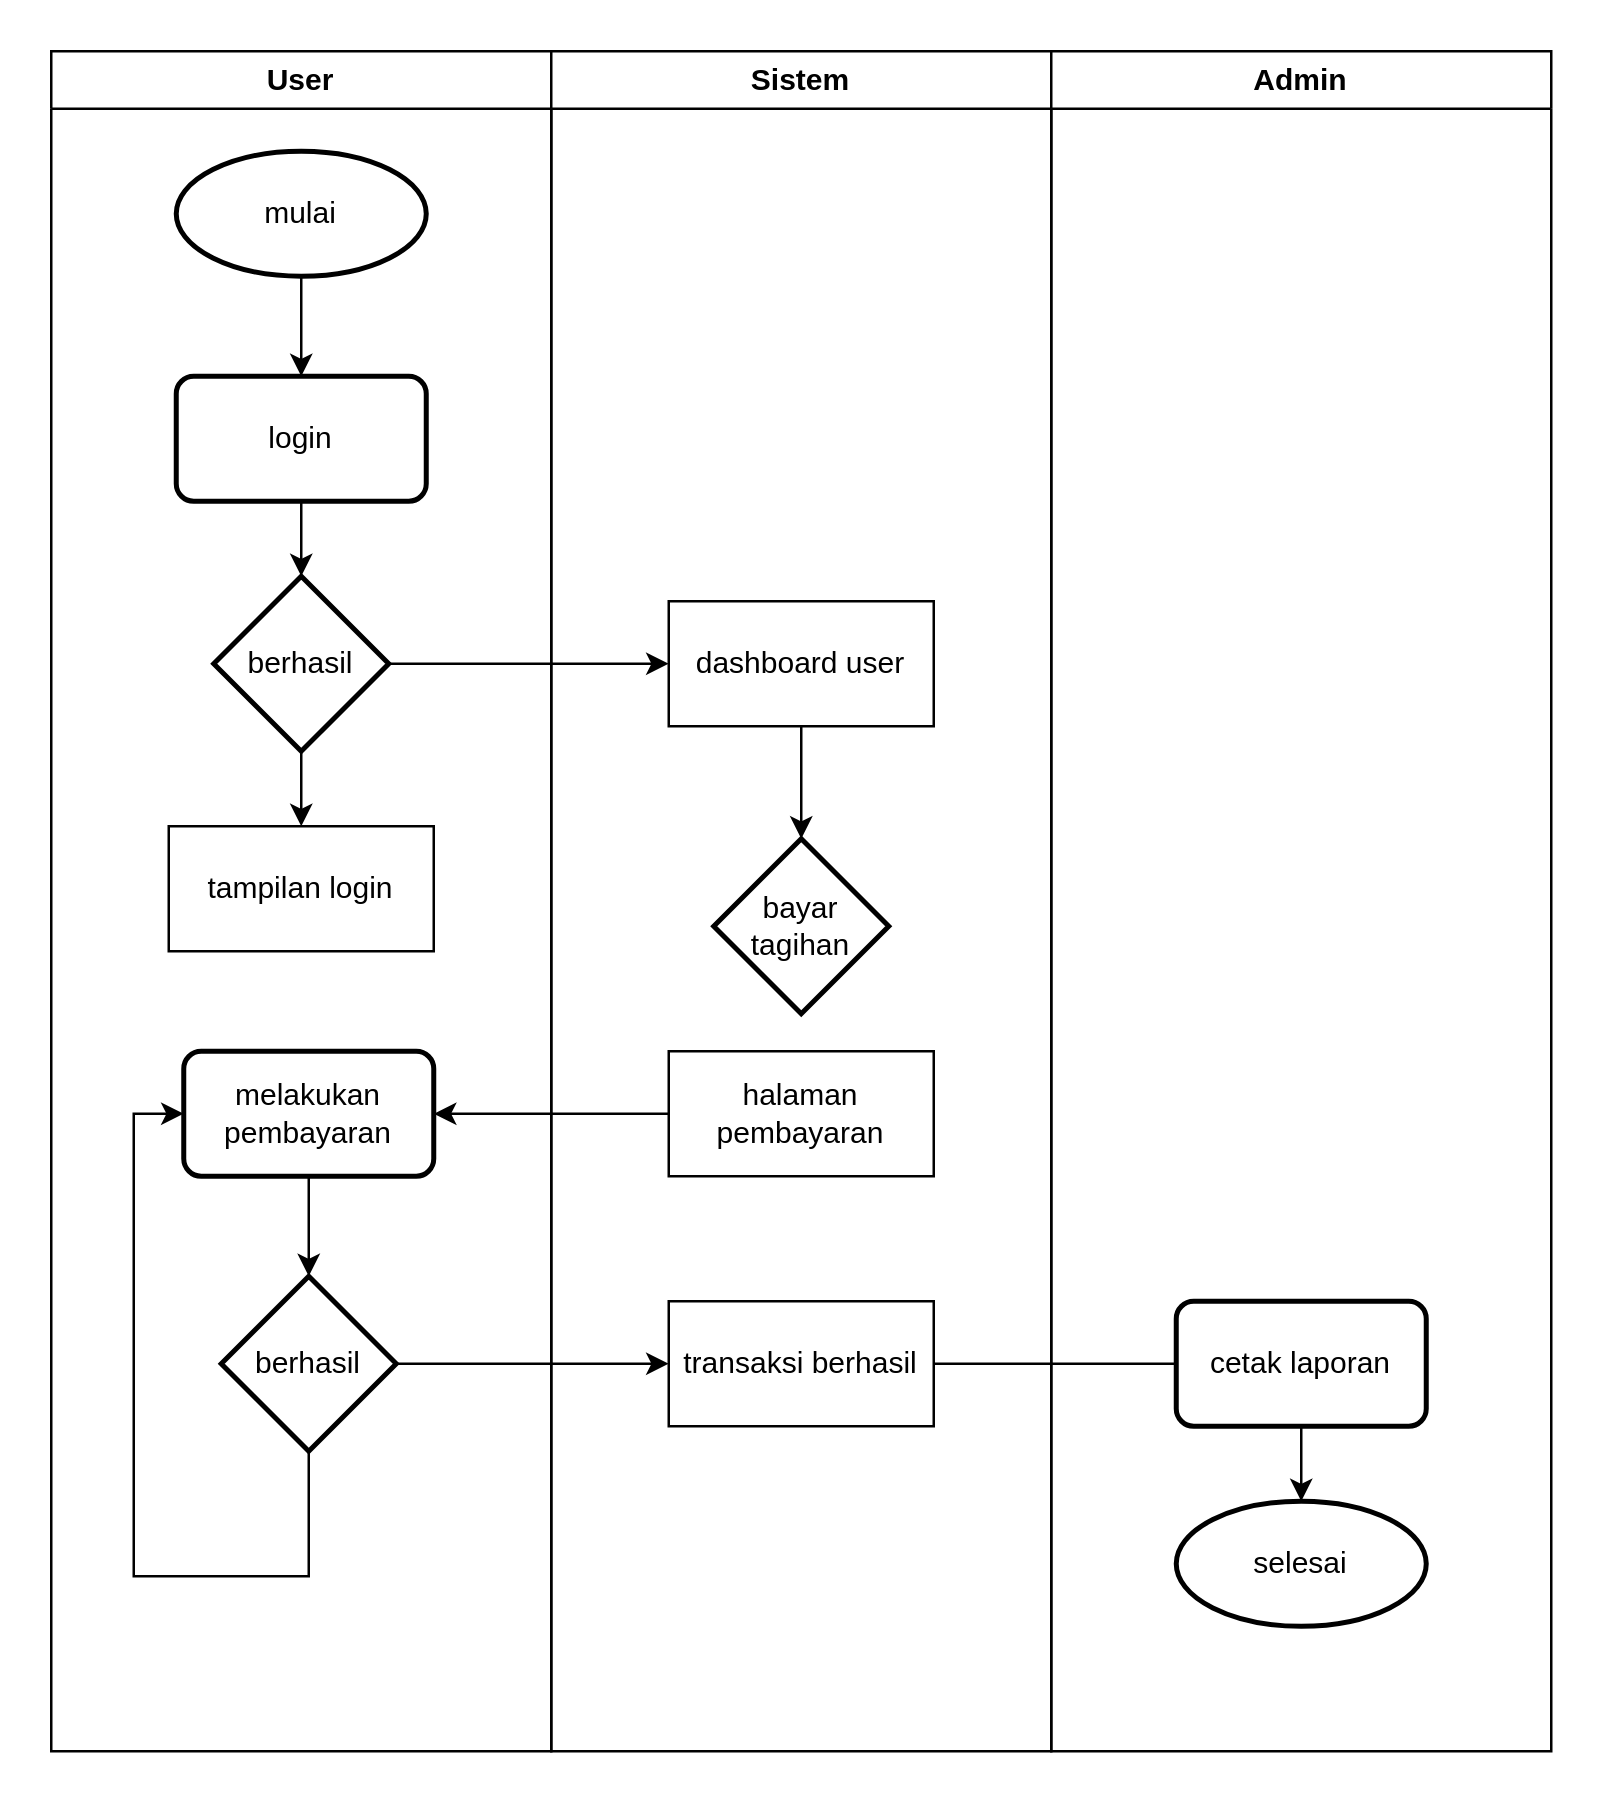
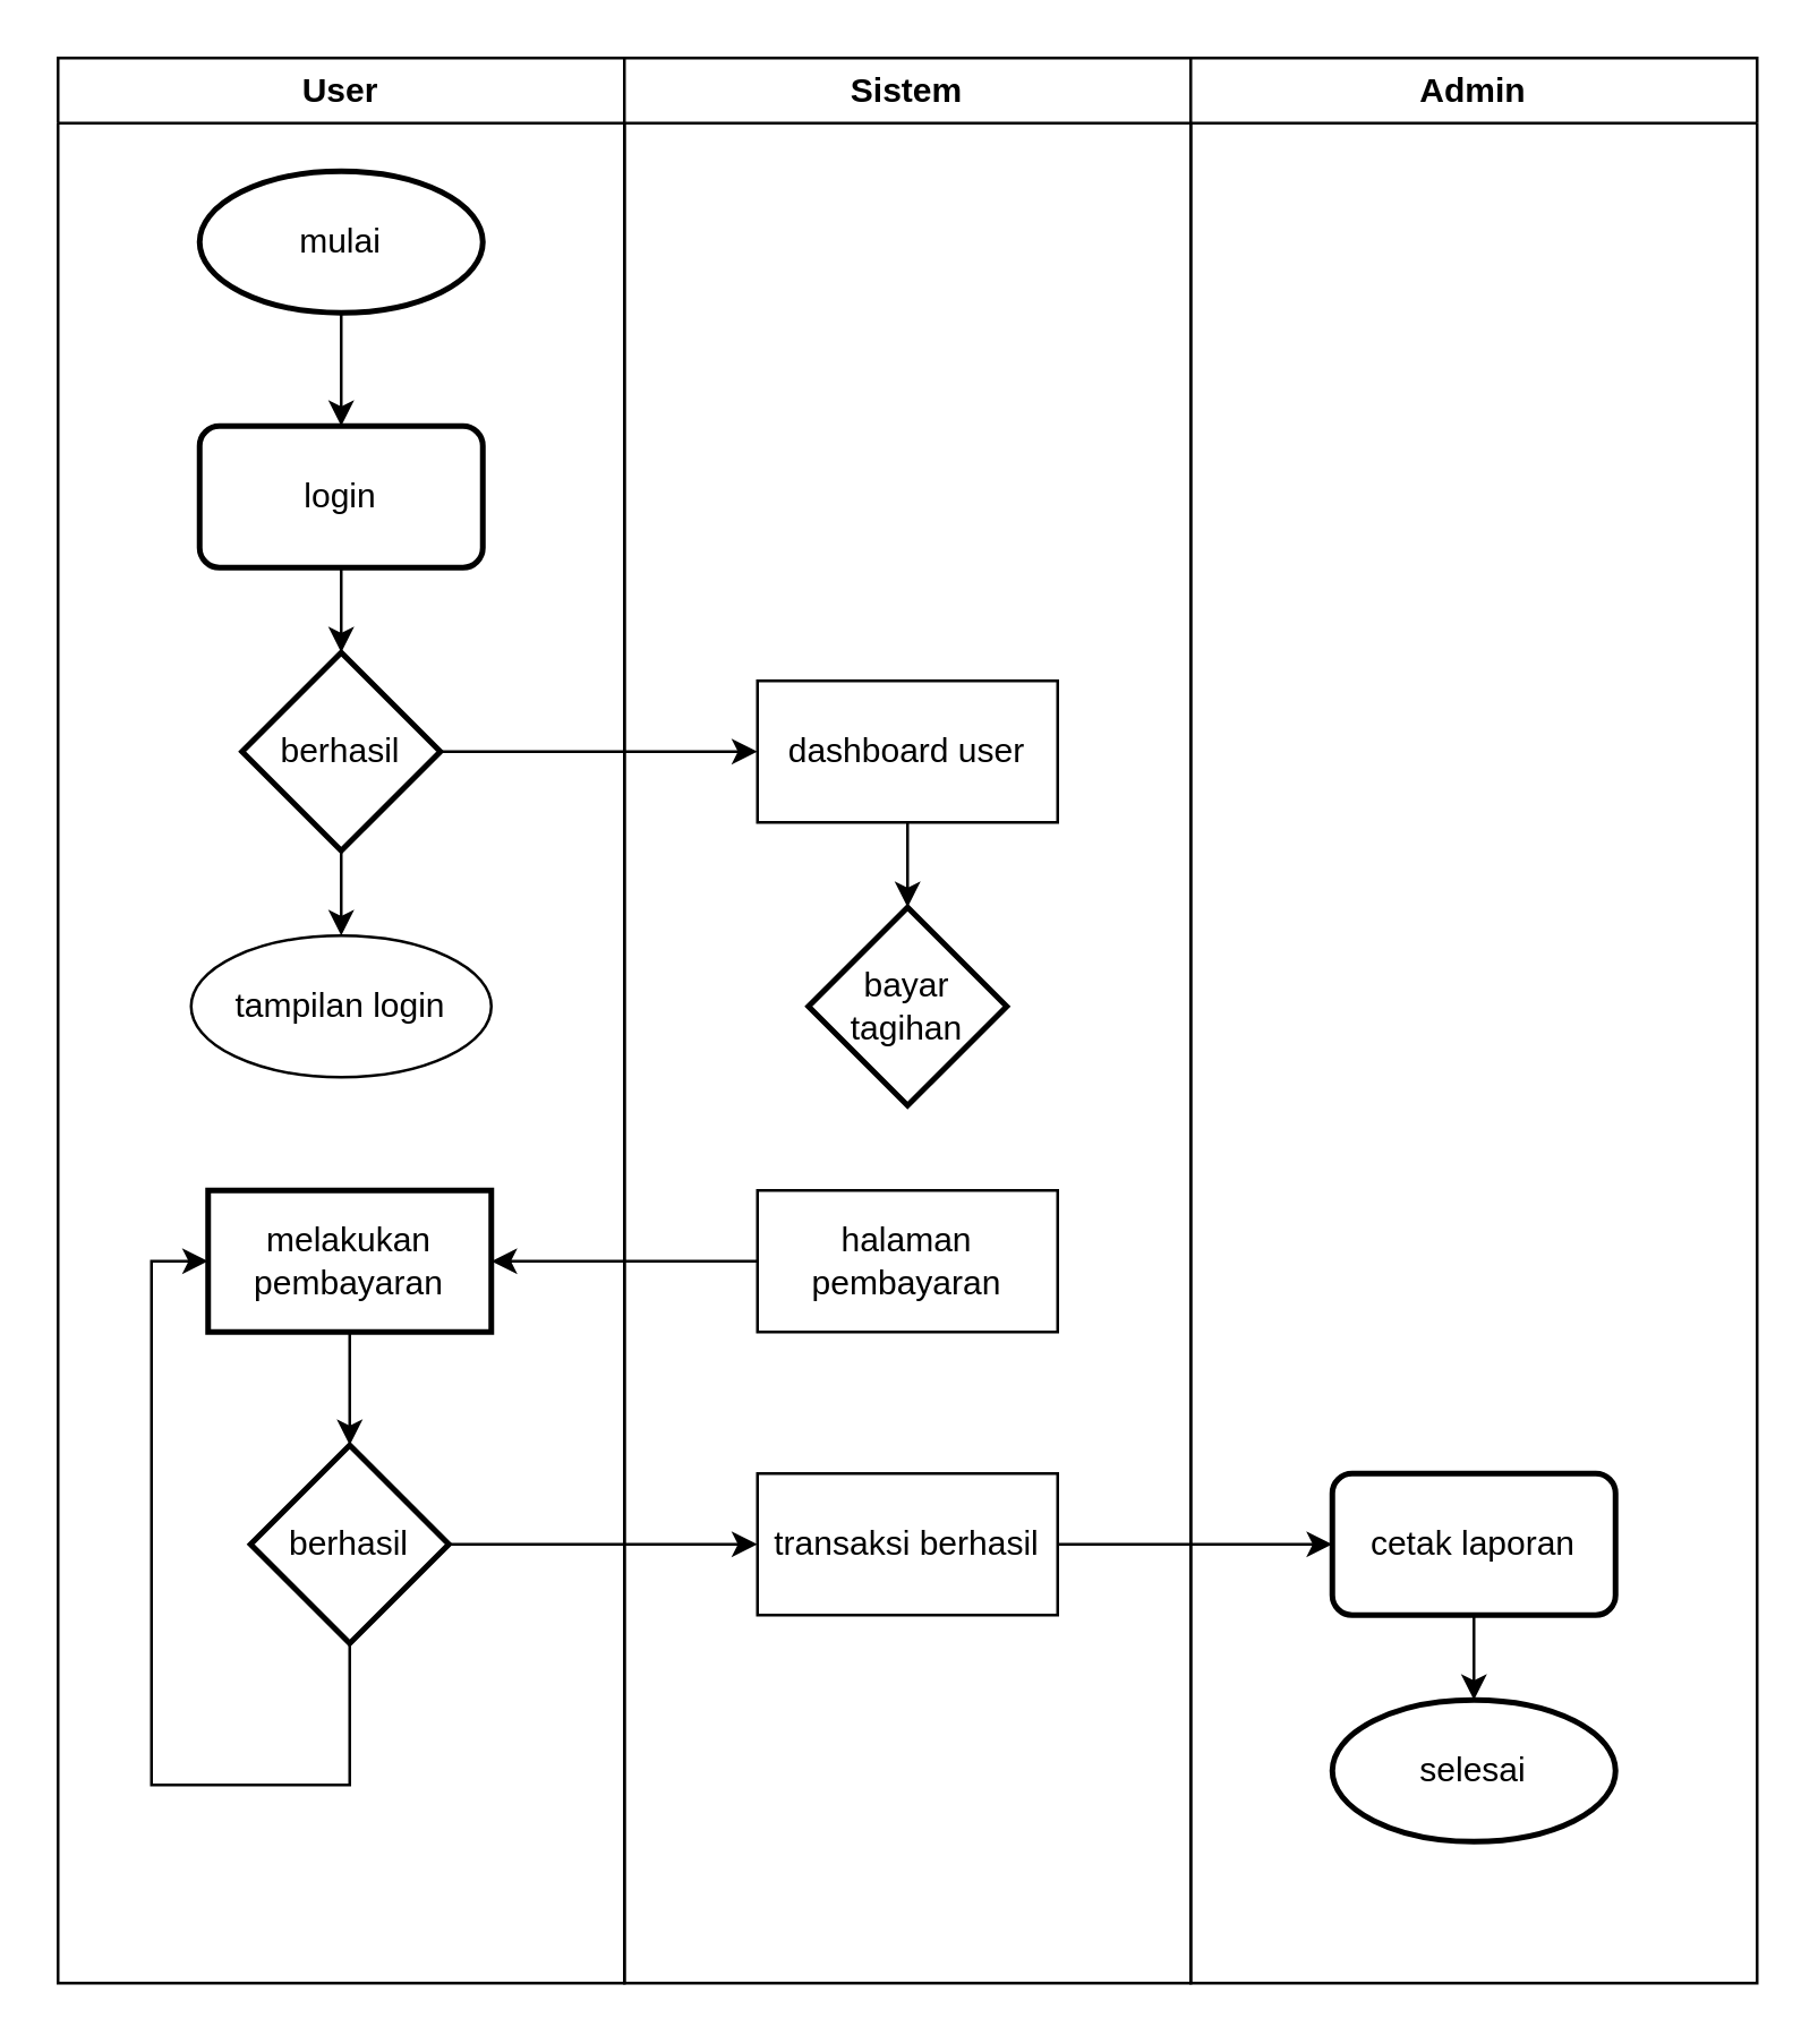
  <mxCell id="0" />
  <mxCell id="1" parent="0" />
  <mxCell id="2" value="User" style="swimlane;whiteSpace=wrap;html=1;" vertex="1" parent="1"><mxGeometry x="20" y="20" width="200" height="680" as="geometry" /></mxCell>
  <mxCell id="3" value="" style="edgeStyle=orthogonalEdgeStyle;rounded=0;orthogonalLoop=1;jettySize=auto;html=1;" edge="1" parent="2" source="4"><mxGeometry relative="1" as="geometry"><mxPoint x="100" y="130" as="targetPoint" /></mxGeometry></mxCell>
  <mxCell id="4" value="mulai" style="strokeWidth=2;html=1;shape=mxgraph.flowchart.start_1;whiteSpace=wrap;" vertex="1" parent="2"><mxGeometry x="50" y="40" width="100" height="50" as="geometry" /></mxCell>
  <mxCell id="5" value="" style="edgeStyle=orthogonalEdgeStyle;rounded=0;orthogonalLoop=1;jettySize=auto;html=1;" edge="1" parent="2" source="6" target="8"><mxGeometry relative="1" as="geometry" /></mxCell>
  <mxCell id="6" value="login" style="rounded=1;whiteSpace=wrap;html=1;absoluteArcSize=1;arcSize=14;strokeWidth=2;" vertex="1" parent="2"><mxGeometry x="50" y="130" width="100" height="50" as="geometry" /></mxCell>
  <mxCell id="7" value="" style="edgeStyle=orthogonalEdgeStyle;rounded=0;orthogonalLoop=1;jettySize=auto;html=1;" edge="1" parent="2" source="8" target="9"><mxGeometry relative="1" as="geometry" /></mxCell>
  <mxCell id="8" value="berhasil" style="strokeWidth=2;html=1;shape=mxgraph.flowchart.decision;whiteSpace=wrap;" vertex="1" parent="2"><mxGeometry x="65" y="210" width="70" height="70" as="geometry" /></mxCell>
- <mxCell id="9" value="tampilan login" style="rounded=0;whiteSpace=wrap;html=1;" vertex="1" parent="2"><mxGeometry x="47" y="310" width="106" height="50" as="geometry" /></mxCell>
+ <mxCell id="9" value="tampilan login" style="ellipse;whiteSpace=wrap;html=1;" vertex="1" parent="2"><mxGeometry x="47" y="310" width="106" height="50" as="geometry" /></mxCell>
  <mxCell id="10" value="" style="edgeStyle=orthogonalEdgeStyle;rounded=0;orthogonalLoop=1;jettySize=auto;html=1;" edge="1" parent="2" source="11" target="13"><mxGeometry relative="1" as="geometry" /></mxCell>
- <mxCell id="11" value="melakukan pembayaran" style="rounded=1;whiteSpace=wrap;html=1;absoluteArcSize=1;arcSize=14;strokeWidth=2;" vertex="1" parent="2"><mxGeometry x="53" y="400" width="100" height="50" as="geometry" /></mxCell>
+ <mxCell id="11" value="melakukan pembayaran" style="whiteSpace=wrap;html=1;absoluteArcSize=1;arcSize=14;strokeWidth=2;rounded=0;" vertex="1" parent="2"><mxGeometry x="53" y="400" width="100" height="50" as="geometry" /></mxCell>
  <mxCell id="12" style="edgeStyle=orthogonalEdgeStyle;rounded=0;orthogonalLoop=1;jettySize=auto;html=1;entryX=0;entryY=0.5;entryDx=0;entryDy=0;" edge="1" parent="2" source="13" target="11"><mxGeometry relative="1" as="geometry"><Array as="points"><mxPoint x="103" y="610" /><mxPoint x="33" y="610" /><mxPoint x="33" y="425" /></Array></mxGeometry></mxCell>
  <mxCell id="13" value="berhasil" style="strokeWidth=2;html=1;shape=mxgraph.flowchart.decision;whiteSpace=wrap;" vertex="1" parent="2"><mxGeometry x="68" y="490" width="70" height="70" as="geometry" /></mxCell>
  <mxCell id="14" value="Sistem" style="swimlane;whiteSpace=wrap;html=1;" vertex="1" parent="1"><mxGeometry x="220" y="20" width="200" height="680" as="geometry" /></mxCell>
  <mxCell id="15" value="" style="edgeStyle=orthogonalEdgeStyle;rounded=0;orthogonalLoop=1;jettySize=auto;html=1;" edge="1" parent="14" source="16" target="17"><mxGeometry relative="1" as="geometry" /></mxCell>
  <mxCell id="16" value="dashboard user" style="rounded=0;whiteSpace=wrap;html=1;" vertex="1" parent="14"><mxGeometry x="47" y="220" width="106" height="50" as="geometry" /></mxCell>
- <mxCell id="17" value="bayar tagihan" style="strokeWidth=2;html=1;shape=mxgraph.flowchart.decision;whiteSpace=wrap;" vertex="1" parent="14"><mxGeometry x="65" y="315" width="70" height="70" as="geometry" /></mxCell>
+ <mxCell id="17" value="bayar tagihan" style="strokeWidth=2;html=1;shape=mxgraph.flowchart.decision;whiteSpace=wrap;" vertex="1" parent="14"><mxGeometry x="65" y="300" width="70" height="70" as="geometry" /></mxCell>
  <mxCell id="18" value="halaman pembayaran" style="rounded=0;whiteSpace=wrap;html=1;" vertex="1" parent="14"><mxGeometry x="47" y="400" width="106" height="50" as="geometry" /></mxCell>
  <mxCell id="19" value="transaksi berhasil" style="rounded=0;whiteSpace=wrap;html=1;" vertex="1" parent="14"><mxGeometry x="47" y="500" width="106" height="50" as="geometry" /></mxCell>
  <mxCell id="20" value="Admin" style="swimlane;whiteSpace=wrap;html=1;" vertex="1" parent="1"><mxGeometry x="420" y="20" width="200" height="680" as="geometry" /></mxCell>
  <mxCell id="21" value="" style="edgeStyle=orthogonalEdgeStyle;rounded=0;orthogonalLoop=1;jettySize=auto;html=1;" edge="1" parent="20" source="22" target="23"><mxGeometry relative="1" as="geometry" /></mxCell>
  <mxCell id="22" value="cetak laporan" style="rounded=1;whiteSpace=wrap;html=1;absoluteArcSize=1;arcSize=14;strokeWidth=2;" vertex="1" parent="20"><mxGeometry x="50" y="500" width="100" height="50" as="geometry" /></mxCell>
  <mxCell id="23" value="selesai" style="strokeWidth=2;html=1;shape=mxgraph.flowchart.start_1;whiteSpace=wrap;" vertex="1" parent="20"><mxGeometry x="50" y="580" width="100" height="50" as="geometry" /></mxCell>
  <mxCell id="24" value="" style="edgeStyle=orthogonalEdgeStyle;rounded=0;orthogonalLoop=1;jettySize=auto;html=1;" edge="1" parent="1" source="8" target="16"><mxGeometry relative="1" as="geometry" /></mxCell>
  <mxCell id="25" value="" style="edgeStyle=orthogonalEdgeStyle;rounded=0;orthogonalLoop=1;jettySize=auto;html=1;" edge="1" parent="1" source="18" target="11"><mxGeometry relative="1" as="geometry" /></mxCell>
  <mxCell id="26" value="" style="edgeStyle=orthogonalEdgeStyle;rounded=0;orthogonalLoop=1;jettySize=auto;html=1;" edge="1" parent="1" source="13" target="19"><mxGeometry relative="1" as="geometry" /></mxCell>
- <mxCell id="27" value="" style="edgeStyle=orthogonalEdgeStyle;rounded=0;orthogonalLoop=1;jettySize=auto;html=1;endArrow=none;" edge="1" parent="1" source="19" target="22"><mxGeometry relative="1" as="geometry" /></mxCell>
+ <mxCell id="27" value="" style="edgeStyle=orthogonalEdgeStyle;rounded=0;orthogonalLoop=1;jettySize=auto;html=1;" edge="1" parent="1" source="19" target="22"><mxGeometry relative="1" as="geometry" /></mxCell>
